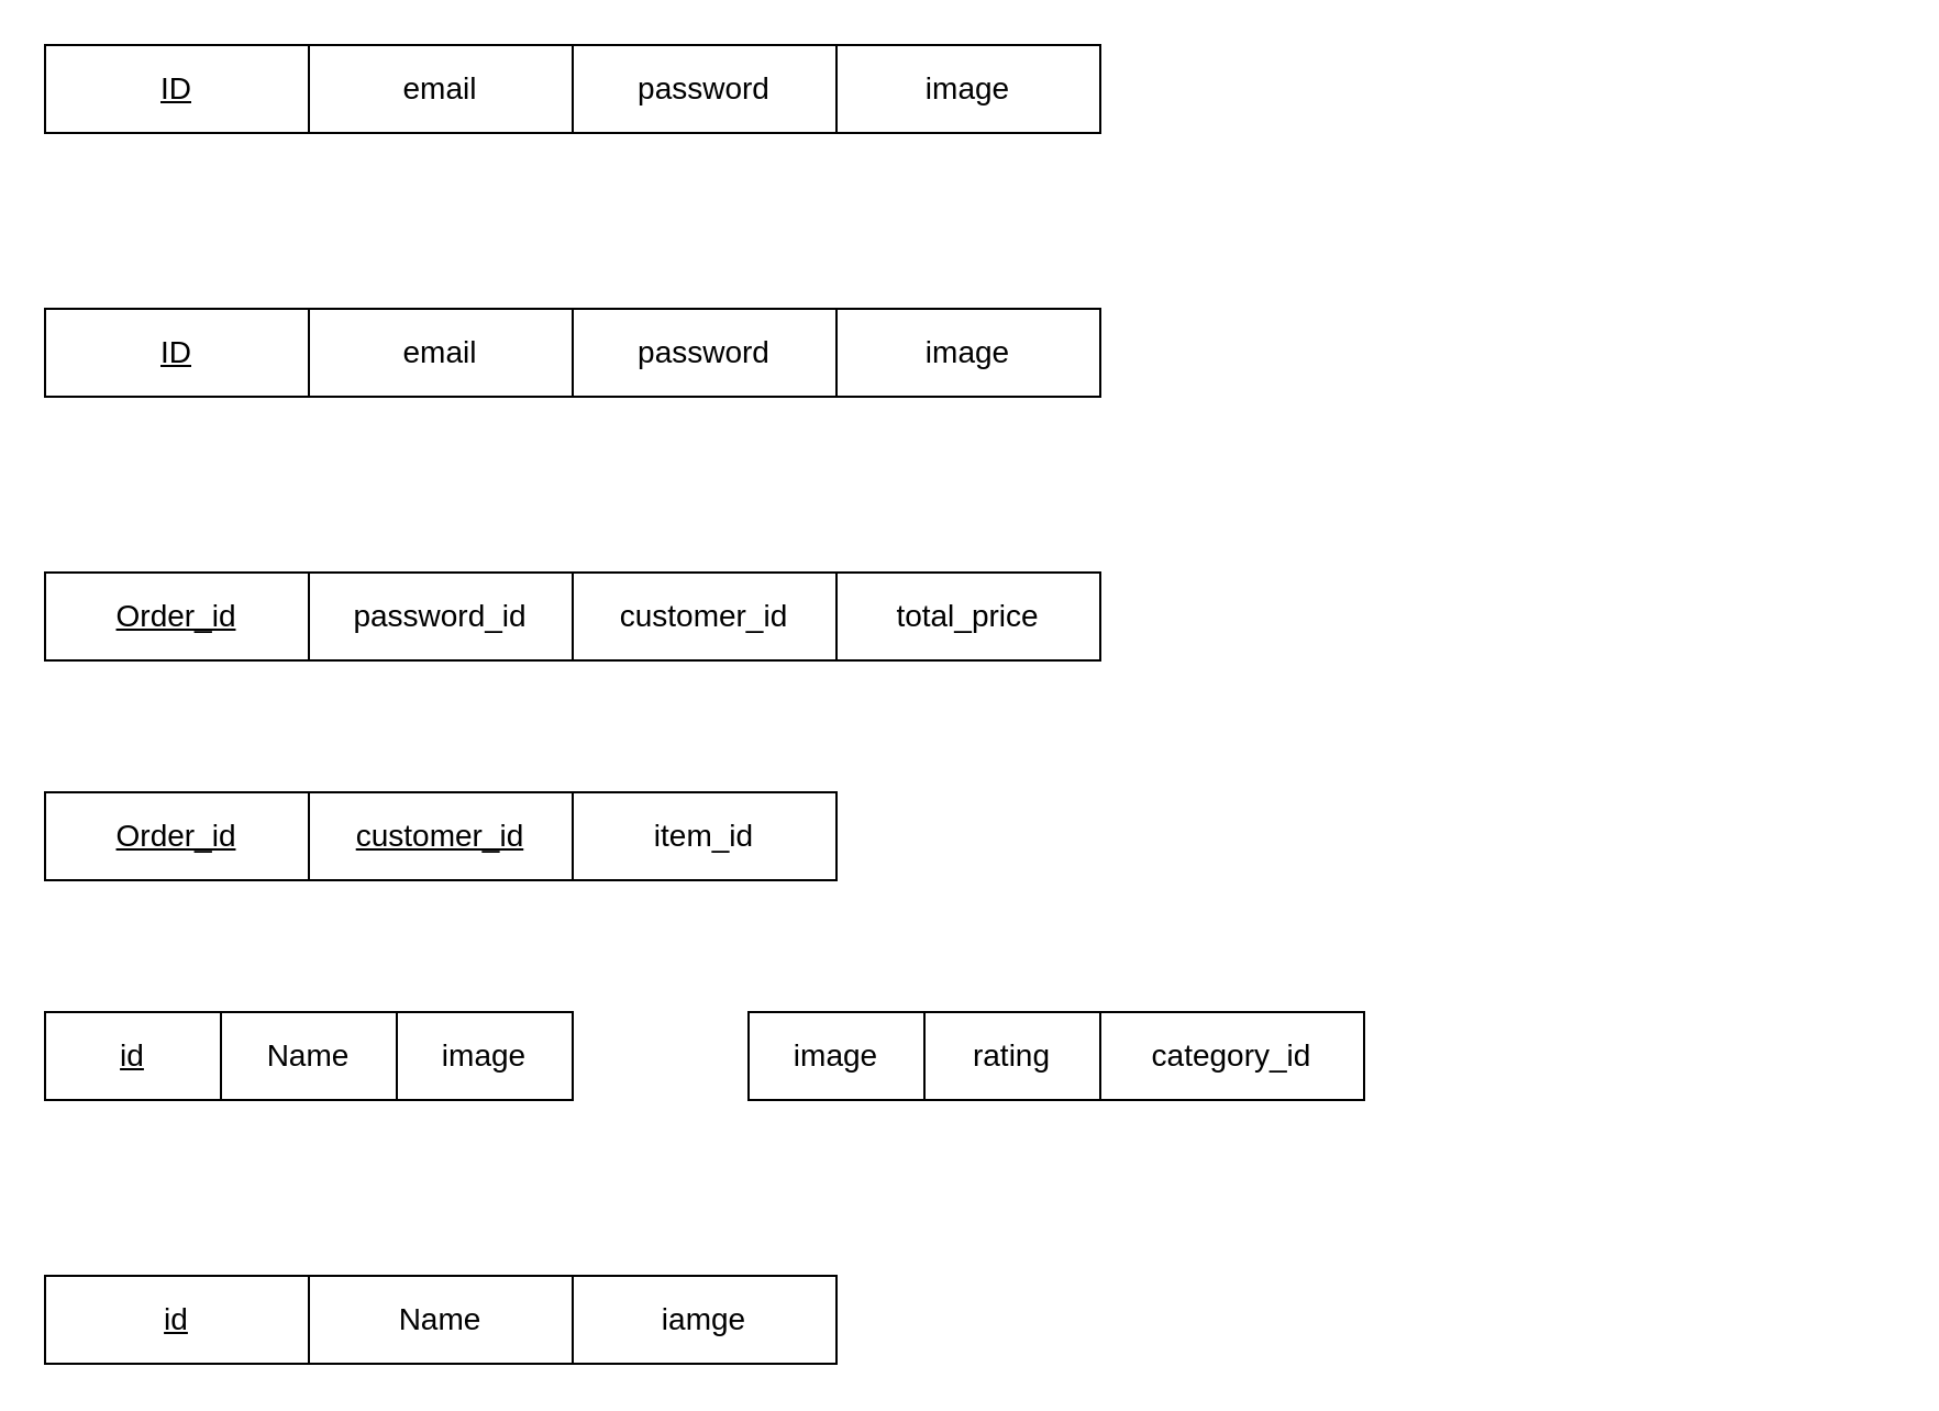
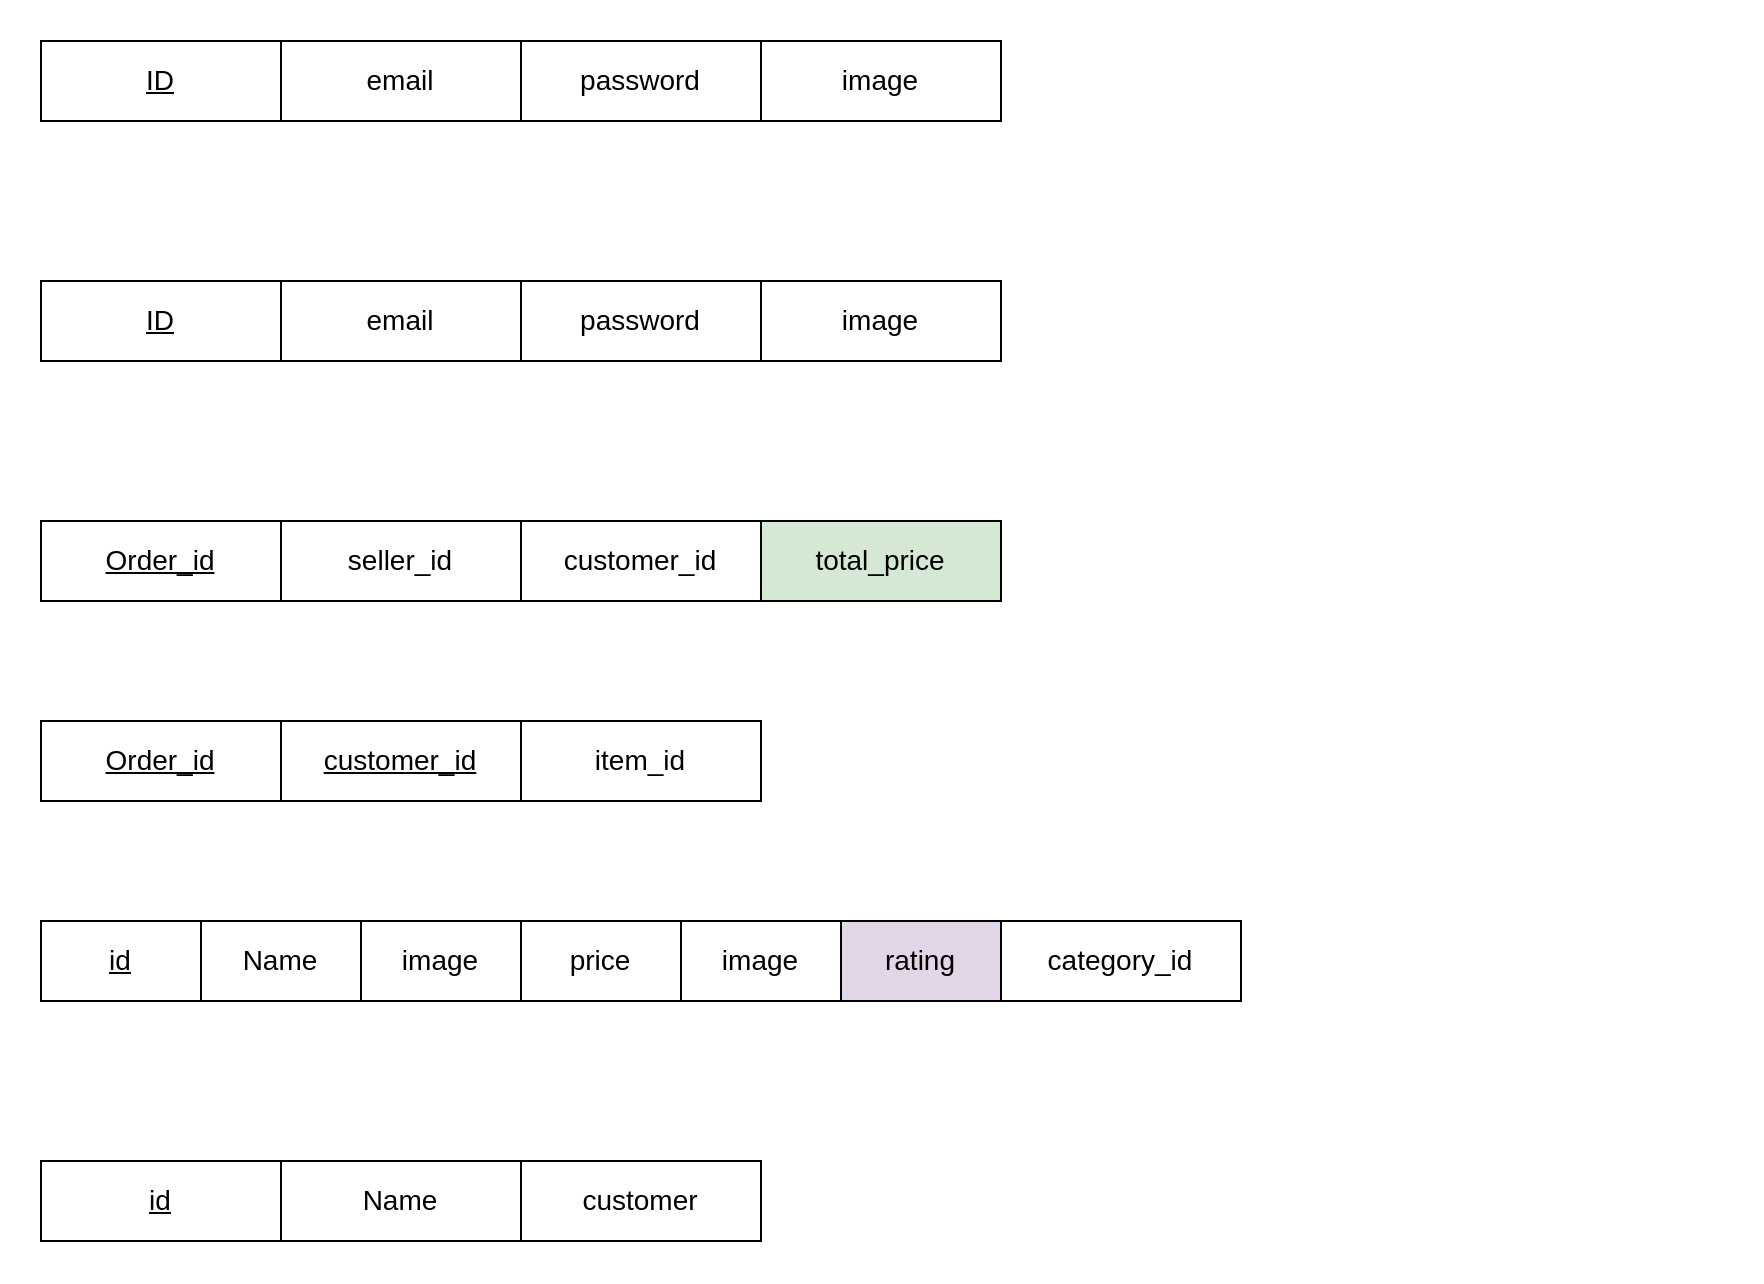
  <mxCell id="0" />
  <mxCell id="1" parent="0" />
  <mxCell id="2" value="" style="group" vertex="1" connectable="0" parent="1"><mxGeometry x="20" y="20" width="480" height="40" as="geometry" /></mxCell>
  <mxCell id="3" value="&lt;font style=&quot;font-size: 14px;&quot;&gt;&lt;u&gt;ID&lt;/u&gt;&lt;/font&gt;" style="rounded=0;whiteSpace=wrap;html=1;fontFamily=Helvetica;fontSize=11;fontColor=default;" vertex="1" parent="2"><mxGeometry width="120" height="40" as="geometry" /></mxCell>
  <mxCell id="4" value="&lt;font style=&quot;font-size: 14px;&quot;&gt;email&lt;/font&gt;" style="rounded=0;whiteSpace=wrap;html=1;fontFamily=Helvetica;fontSize=11;fontColor=default;" vertex="1" parent="2"><mxGeometry x="120" width="120" height="40" as="geometry" /></mxCell>
  <mxCell id="5" value="&lt;font style=&quot;font-size: 14px;&quot;&gt;password&lt;/font&gt;" style="rounded=0;whiteSpace=wrap;html=1;fontFamily=Helvetica;fontSize=11;fontColor=default;" vertex="1" parent="2"><mxGeometry x="240" width="120" height="40" as="geometry" /></mxCell>
  <mxCell id="6" value="&lt;font style=&quot;font-size: 14px;&quot;&gt;image&lt;/font&gt;" style="rounded=0;whiteSpace=wrap;html=1;fontFamily=Helvetica;fontSize=11;fontColor=default;" vertex="1" parent="2"><mxGeometry x="360" width="120" height="40" as="geometry" /></mxCell>
  <mxCell id="7" value="" style="group" vertex="1" connectable="0" parent="1"><mxGeometry x="20" y="140" width="480" height="40" as="geometry" /></mxCell>
  <mxCell id="8" value="&lt;font style=&quot;font-size: 14px;&quot;&gt;&lt;u&gt;ID&lt;/u&gt;&lt;/font&gt;" style="rounded=0;whiteSpace=wrap;html=1;fontFamily=Helvetica;fontSize=11;fontColor=default;" vertex="1" parent="7"><mxGeometry width="120" height="40" as="geometry" /></mxCell>
  <mxCell id="9" value="&lt;font style=&quot;font-size: 14px;&quot;&gt;email&lt;/font&gt;" style="rounded=0;whiteSpace=wrap;html=1;fontFamily=Helvetica;fontSize=11;fontColor=default;" vertex="1" parent="7"><mxGeometry x="120" width="120" height="40" as="geometry" /></mxCell>
  <mxCell id="10" value="&lt;font style=&quot;font-size: 14px;&quot;&gt;password&lt;/font&gt;" style="rounded=0;whiteSpace=wrap;html=1;fontFamily=Helvetica;fontSize=11;fontColor=default;" vertex="1" parent="7"><mxGeometry x="240" width="120" height="40" as="geometry" /></mxCell>
  <mxCell id="11" value="&lt;font style=&quot;font-size: 14px;&quot;&gt;image&lt;/font&gt;" style="rounded=0;whiteSpace=wrap;html=1;fontFamily=Helvetica;fontSize=11;fontColor=default;" vertex="1" parent="7"><mxGeometry x="360" width="120" height="40" as="geometry" /></mxCell>
  <mxCell id="12" value="" style="group" vertex="1" connectable="0" parent="1"><mxGeometry x="20" y="260" width="480" height="40" as="geometry" /></mxCell>
  <mxCell id="13" value="&lt;font style=&quot;font-size: 14px;&quot;&gt;&lt;u&gt;Order_id&lt;/u&gt;&lt;/font&gt;" style="rounded=0;whiteSpace=wrap;html=1;fontFamily=Helvetica;fontSize=11;fontColor=default;" vertex="1" parent="12"><mxGeometry width="120" height="40" as="geometry" /></mxCell>
- <mxCell id="14" value="&lt;span style=&quot;font-size: 14px;&quot;&gt;password_id&lt;/span&gt;" style="rounded=0;whiteSpace=wrap;html=1;fontFamily=Helvetica;fontSize=11;fontColor=default;" vertex="1" parent="12"><mxGeometry x="120" width="120" height="40" as="geometry" /></mxCell>
+ <mxCell id="14" value="&lt;span style=&quot;font-size: 14px;&quot;&gt;seller_id&lt;/span&gt;" style="rounded=0;whiteSpace=wrap;html=1;fontFamily=Helvetica;fontSize=11;fontColor=default;" vertex="1" parent="12"><mxGeometry x="120" width="120" height="40" as="geometry" /></mxCell>
  <mxCell id="15" value="&lt;font style=&quot;font-size: 14px;&quot;&gt;customer_id&lt;/font&gt;" style="rounded=0;whiteSpace=wrap;html=1;fontFamily=Helvetica;fontSize=11;fontColor=default;" vertex="1" parent="12"><mxGeometry x="240" width="120" height="40" as="geometry" /></mxCell>
- <mxCell id="16" value="&lt;font style=&quot;font-size: 14px;&quot;&gt;total_price&lt;/font&gt;" style="rounded=0;whiteSpace=wrap;html=1;fontFamily=Helvetica;fontSize=11;fontColor=default;" vertex="1" parent="12"><mxGeometry x="360" width="120" height="40" as="geometry" /></mxCell>
+ <mxCell id="16" value="&lt;font style=&quot;font-size: 14px;&quot;&gt;total_price&lt;/font&gt;" style="rounded=0;whiteSpace=wrap;html=1;fontFamily=Helvetica;fontSize=11;fontColor=default;fillColor=#d5e8d4;" vertex="1" parent="12"><mxGeometry x="360" width="120" height="40" as="geometry" /></mxCell>
  <mxCell id="17" value="" style="group" vertex="1" connectable="0" parent="1"><mxGeometry x="20" y="580" width="480" height="40" as="geometry" /></mxCell>
  <mxCell id="18" value="&lt;font style=&quot;font-size: 14px;&quot;&gt;&lt;u&gt;id&lt;/u&gt;&lt;/font&gt;" style="rounded=0;whiteSpace=wrap;html=1;fontFamily=Helvetica;fontSize=11;fontColor=default;" vertex="1" parent="17"><mxGeometry width="120" height="40" as="geometry" /></mxCell>
  <mxCell id="19" value="&lt;span style=&quot;font-size: 14px;&quot;&gt;Name&lt;/span&gt;" style="rounded=0;whiteSpace=wrap;html=1;fontFamily=Helvetica;fontSize=11;fontColor=default;" vertex="1" parent="17"><mxGeometry x="120" width="120" height="40" as="geometry" /></mxCell>
- <mxCell id="20" value="&lt;font style=&quot;font-size: 14px;&quot;&gt;iamge&lt;/font&gt;" style="rounded=0;whiteSpace=wrap;html=1;fontFamily=Helvetica;fontSize=11;fontColor=default;" vertex="1" parent="17"><mxGeometry x="240" width="120" height="40" as="geometry" /></mxCell>
+ <mxCell id="20" value="&lt;font style=&quot;font-size: 14px;&quot;&gt;customer&lt;/font&gt;" style="rounded=0;whiteSpace=wrap;html=1;fontFamily=Helvetica;fontSize=11;fontColor=default;" vertex="1" parent="17"><mxGeometry x="240" width="120" height="40" as="geometry" /></mxCell>
  <mxCell id="21" value="" style="group" vertex="1" connectable="0" parent="1"><mxGeometry x="20" y="380" width="840" height="40" as="geometry" /></mxCell>
  <mxCell id="22" value="" style="group" vertex="1" connectable="0" parent="21"><mxGeometry width="720" height="40" as="geometry" /></mxCell>
  <mxCell id="23" value="" style="group" vertex="1" connectable="0" parent="22"><mxGeometry y="80" width="520" height="40" as="geometry" /></mxCell>
  <mxCell id="24" value="&lt;font style=&quot;font-size: 14px;&quot;&gt;&lt;u&gt;id&lt;/u&gt;&lt;/font&gt;" style="rounded=0;whiteSpace=wrap;html=1;fontFamily=Helvetica;fontSize=11;fontColor=default;" vertex="1" parent="23"><mxGeometry width="80" height="40" as="geometry" /></mxCell>
  <mxCell id="25" value="&lt;span style=&quot;font-size: 14px;&quot;&gt;Name&lt;/span&gt;" style="rounded=0;whiteSpace=wrap;html=1;fontFamily=Helvetica;fontSize=11;fontColor=default;" vertex="1" parent="23"><mxGeometry x="80" width="80" height="40" as="geometry" /></mxCell>
  <mxCell id="26" value="&lt;font style=&quot;font-size: 14px;&quot;&gt;image&lt;/font&gt;" style="rounded=0;whiteSpace=wrap;html=1;fontFamily=Helvetica;fontSize=11;fontColor=default;" vertex="1" parent="23"><mxGeometry x="160" width="80" height="40" as="geometry" /></mxCell>
+ <mxCell id="27" value="&lt;font style=&quot;font-size: 14px;&quot;&gt;price&lt;/font&gt;" style="rounded=0;whiteSpace=wrap;html=1;fontFamily=Helvetica;fontSize=11;fontColor=default;" vertex="1" parent="23"><mxGeometry x="240" width="80" height="40" as="geometry" /></mxCell>
  <mxCell id="28" value="&lt;span style=&quot;font-size: 14px;&quot;&gt;image&lt;/span&gt;" style="rounded=0;whiteSpace=wrap;html=1;fontFamily=Helvetica;fontSize=11;fontColor=default;" vertex="1" parent="23"><mxGeometry x="320" width="80" height="40" as="geometry" /></mxCell>
- <mxCell id="29" value="&lt;span style=&quot;font-size: 14px;&quot;&gt;rating&lt;/span&gt;" style="rounded=0;whiteSpace=wrap;html=1;fontFamily=Helvetica;fontSize=11;fontColor=default;" vertex="1" parent="23"><mxGeometry x="400" width="80" height="40" as="geometry" /></mxCell>
+ <mxCell id="29" value="&lt;span style=&quot;font-size: 14px;&quot;&gt;rating&lt;/span&gt;" style="rounded=0;whiteSpace=wrap;html=1;fontFamily=Helvetica;fontSize=11;fontColor=default;fillColor=#e1d5e7;" vertex="1" parent="23"><mxGeometry x="400" width="80" height="40" as="geometry" /></mxCell>
  <mxCell id="30" value="&lt;span style=&quot;font-size: 14px;&quot;&gt;category_id&lt;/span&gt;" style="rounded=0;whiteSpace=wrap;html=1;fontFamily=Helvetica;fontSize=11;fontColor=default;" vertex="1" parent="22"><mxGeometry x="480" y="80" width="120" height="40" as="geometry" /></mxCell>
  <mxCell id="31" value="&lt;font style=&quot;font-size: 14px;&quot;&gt;&lt;u&gt;Order_id&lt;/u&gt;&lt;/font&gt;" style="rounded=0;whiteSpace=wrap;html=1;fontFamily=Helvetica;fontSize=11;fontColor=default;" vertex="1" parent="1"><mxGeometry x="20" y="360" width="120" height="40" as="geometry" /></mxCell>
  <mxCell id="32" value="&lt;span style=&quot;font-size: 14px;&quot;&gt;&lt;u&gt;customer_id&lt;/u&gt;&lt;/span&gt;" style="rounded=0;whiteSpace=wrap;html=1;fontFamily=Helvetica;fontSize=11;fontColor=default;" vertex="1" parent="1"><mxGeometry x="140" y="360" width="120" height="40" as="geometry" /></mxCell>
  <mxCell id="33" value="&lt;font style=&quot;font-size: 14px;&quot;&gt;item_id&lt;/font&gt;" style="rounded=0;whiteSpace=wrap;html=1;fontFamily=Helvetica;fontSize=11;fontColor=default;" vertex="1" parent="1"><mxGeometry x="260" y="360" width="120" height="40" as="geometry" /></mxCell>
